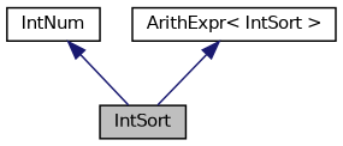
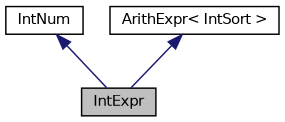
  digraph {
    node [color=black fillcolor=white fontname=Helvetica fontsize=10 shape=record style=filled]
    edge [color=midnightblue dir=back fontname=Helvetica fontsize=10 labelfontname=Helvetica labelfontsize=10 style=solid]
-   n1 [fillcolor=grey75 fontcolor=black height=0.2 label=IntSort width=0.4]
+   n1 [fillcolor=grey75 fontcolor=black height=0.2 label=IntExpr width=0.4]
    n2 [height=0.2 label=IntNum width=0.4]
    n3 [height=0.2 label="ArithExpr\< IntSort \>" width=0.4]
    n2 -> n1
    n3 -> n1
  }
